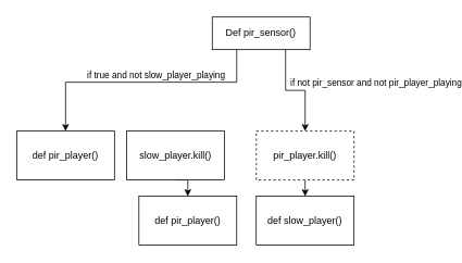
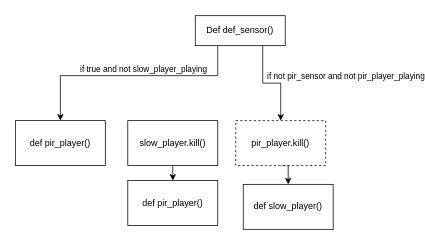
  <mxCell id="0" />
  <mxCell id="1" parent="0" />
  <mxCell id="2" style="edgeStyle=orthogonalEdgeStyle;rounded=0;orthogonalLoop=1;jettySize=auto;html=1;exitX=0.75;exitY=1;exitDx=0;exitDy=0;entryX=0.5;entryY=0;entryDx=0;entryDy=0;" edge="1" parent="1" source="6" target="10"><mxGeometry relative="1" as="geometry" /></mxCell>
  <mxCell id="3" value="if not pir_sensor and not pir_player_playing" style="edgeLabel;html=1;align=center;verticalAlign=middle;resizable=0;points=[];" vertex="1" connectable="0" parent="2"><mxGeometry x="-0.091" y="1" relative="1" as="geometry"><mxPoint x="104" y="-9" as="offset" /></mxGeometry></mxCell>
  <mxCell id="4" style="edgeStyle=orthogonalEdgeStyle;rounded=0;orthogonalLoop=1;jettySize=auto;html=1;exitX=0.25;exitY=1;exitDx=0;exitDy=0;entryX=0.5;entryY=0;entryDx=0;entryDy=0;" edge="1" parent="1" source="6" target="13"><mxGeometry relative="1" as="geometry"><Array as="points"><mxPoint x="290" y="100" /><mxPoint x="80" y="100" /></Array></mxGeometry></mxCell>
  <mxCell id="5" value="if true and not slow_player_playing" style="edgeLabel;html=1;align=center;verticalAlign=middle;resizable=0;points=[];" vertex="1" connectable="0" parent="4"><mxGeometry x="-0.187" y="2" relative="1" as="geometry"><mxPoint x="-14" y="-12" as="offset" /></mxGeometry></mxCell>
- <mxCell id="6" value="Def pir_sensor()" style="whiteSpace=wrap;html=1;" vertex="1" parent="1"><mxGeometry x="260" y="20" width="120" height="40" as="geometry" /></mxCell>
+ <mxCell id="6" value="Def def_sensor()" style="whiteSpace=wrap;html=1;" vertex="1" parent="1"><mxGeometry x="260" y="20" width="120" height="40" as="geometry" /></mxCell>
  <mxCell id="7" style="edgeStyle=orthogonalEdgeStyle;rounded=0;orthogonalLoop=1;jettySize=auto;html=1;exitX=0.5;exitY=1;exitDx=0;exitDy=0;entryX=0.5;entryY=0;entryDx=0;entryDy=0;" edge="1" parent="1" source="8" target="12"><mxGeometry relative="1" as="geometry" /></mxCell>
- <mxCell id="8" value="slow_player.kill()" style="whiteSpace=wrap;html=1;" vertex="1" parent="1"><mxGeometry x="155" y="160" width="120" height="60" as="geometry" /></mxCell>
+ <mxCell id="8" value="slow_player.kill()" style="whiteSpace=wrap;html=1;" vertex="1" parent="1"><mxGeometry x="170" y="160" width="120" height="60" as="geometry" /></mxCell>
  <mxCell id="9" style="edgeStyle=orthogonalEdgeStyle;rounded=0;orthogonalLoop=1;jettySize=auto;html=1;exitX=0.5;exitY=1;exitDx=0;exitDy=0;entryX=0.5;entryY=0;entryDx=0;entryDy=0;" edge="1" parent="1" source="10" target="11"><mxGeometry relative="1" as="geometry" /></mxCell>
  <mxCell id="10" value="pir_player.kill()" style="whiteSpace=wrap;html=1;dashed=1;" vertex="1" parent="1"><mxGeometry x="314" y="160" width="120" height="60" as="geometry" /></mxCell>
- <mxCell id="11" value="def slow_player()" style="whiteSpace=wrap;html=1;" vertex="1" parent="1"><mxGeometry x="314" y="240" width="120" height="60" as="geometry" /></mxCell>
+ <mxCell id="11" value="def slow_player()" style="whiteSpace=wrap;html=1;" vertex="1" parent="1"><mxGeometry x="324" y="245" width="120" height="60" as="geometry" /></mxCell>
  <mxCell id="12" value="def pir_player()" style="whiteSpace=wrap;html=1;" vertex="1" parent="1"><mxGeometry x="170" y="240" width="120" height="60" as="geometry" /></mxCell>
  <mxCell id="13" value="def pir_player()" style="whiteSpace=wrap;html=1;" vertex="1" parent="1"><mxGeometry x="20" y="160" width="120" height="60" as="geometry" /></mxCell>
